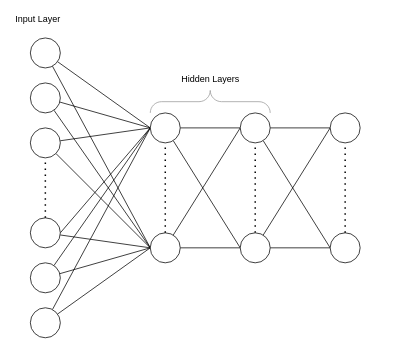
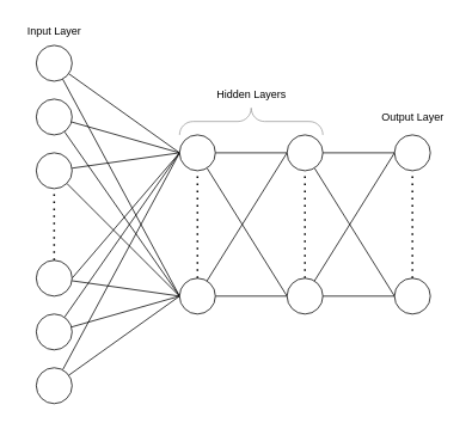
  <mxCell id="0" />
  <mxCell id="1" parent="0" />
  <mxCell id="2" style="rounded=0;orthogonalLoop=1;jettySize=auto;html=1;entryX=0;entryY=0.5;entryDx=0;entryDy=0;endArrow=none;endFill=0;" parent="1" source="4" target="26" edge="1"><mxGeometry relative="1" as="geometry" /></mxCell>
  <mxCell id="3" style="edgeStyle=none;rounded=0;orthogonalLoop=1;jettySize=auto;html=1;entryX=0;entryY=0.5;entryDx=0;entryDy=0;endArrow=none;endFill=0;" parent="1" source="4" target="23" edge="1"><mxGeometry relative="1" as="geometry" /></mxCell>
  <mxCell id="4" value="" style="ellipse;whiteSpace=wrap;html=1;aspect=fixed;" parent="1" vertex="1"><mxGeometry x="40" y="50" width="40" height="40" as="geometry" /></mxCell>
  <mxCell id="5" value="" style="edgeStyle=none;rounded=0;orthogonalLoop=1;jettySize=auto;html=1;endArrow=none;endFill=0;entryX=0;entryY=0.5;entryDx=0;entryDy=0;" parent="1" source="7" target="26" edge="1"><mxGeometry relative="1" as="geometry" /></mxCell>
  <mxCell id="6" style="edgeStyle=none;rounded=0;orthogonalLoop=1;jettySize=auto;html=1;entryX=0;entryY=0.5;entryDx=0;entryDy=0;endArrow=none;endFill=0;" parent="1" source="7" target="23" edge="1"><mxGeometry relative="1" as="geometry" /></mxCell>
  <mxCell id="7" value="" style="ellipse;whiteSpace=wrap;html=1;aspect=fixed;" parent="1" vertex="1"><mxGeometry x="40" y="110" width="40" height="40" as="geometry" /></mxCell>
  <mxCell id="8" style="edgeStyle=none;rounded=0;orthogonalLoop=1;jettySize=auto;html=1;entryX=0;entryY=0.5;entryDx=0;entryDy=0;endArrow=none;endFill=0;" parent="1" source="10" target="26" edge="1"><mxGeometry relative="1" as="geometry" /></mxCell>
  <mxCell id="9" style="edgeStyle=none;rounded=0;orthogonalLoop=1;jettySize=auto;html=1;entryX=0;entryY=0.5;entryDx=0;entryDy=0;endArrow=none;endFill=0;" parent="1" source="10" target="23" edge="1"><mxGeometry relative="1" as="geometry" /></mxCell>
  <mxCell id="10" value="" style="ellipse;whiteSpace=wrap;html=1;aspect=fixed;" parent="1" vertex="1"><mxGeometry x="40" y="170" width="40" height="40" as="geometry" /></mxCell>
  <mxCell id="11" style="edgeStyle=none;rounded=0;orthogonalLoop=1;jettySize=auto;html=1;entryX=0;entryY=0.5;entryDx=0;entryDy=0;endArrow=none;endFill=0;" parent="1" source="13" target="26" edge="1"><mxGeometry relative="1" as="geometry" /></mxCell>
  <mxCell id="12" style="edgeStyle=none;rounded=0;orthogonalLoop=1;jettySize=auto;html=1;endArrow=none;endFill=0;entryX=0;entryY=0.5;entryDx=0;entryDy=0;" parent="1" source="13" target="23" edge="1"><mxGeometry relative="1" as="geometry"><mxPoint x="240" y="370" as="targetPoint" /></mxGeometry></mxCell>
  <mxCell id="13" value="" style="ellipse;whiteSpace=wrap;html=1;aspect=fixed;" parent="1" vertex="1"><mxGeometry x="40" y="350" width="40" height="40" as="geometry" /></mxCell>
  <mxCell id="14" style="edgeStyle=none;rounded=0;orthogonalLoop=1;jettySize=auto;html=1;exitX=1;exitY=0.5;exitDx=0;exitDy=0;endArrow=none;endFill=0;entryX=0;entryY=0.5;entryDx=0;entryDy=0;" parent="1" source="16" target="26" edge="1"><mxGeometry relative="1" as="geometry"><mxPoint x="140" y="130" as="targetPoint" /></mxGeometry></mxCell>
  <mxCell id="15" style="edgeStyle=none;rounded=0;orthogonalLoop=1;jettySize=auto;html=1;entryX=0;entryY=0.5;entryDx=0;entryDy=0;endArrow=none;endFill=0;" parent="1" source="16" target="23" edge="1"><mxGeometry relative="1" as="geometry" /></mxCell>
  <mxCell id="16" value="" style="ellipse;whiteSpace=wrap;html=1;aspect=fixed;" parent="1" vertex="1"><mxGeometry x="40" y="290" width="40" height="40" as="geometry" /></mxCell>
  <mxCell id="17" style="edgeStyle=none;rounded=0;orthogonalLoop=1;jettySize=auto;html=1;endArrow=none;endFill=0;entryX=0;entryY=0.5;entryDx=0;entryDy=0;" parent="1" source="19" target="26" edge="1"><mxGeometry relative="1" as="geometry"><mxPoint x="240" y="130" as="targetPoint" /></mxGeometry></mxCell>
  <mxCell id="18" style="edgeStyle=none;rounded=0;orthogonalLoop=1;jettySize=auto;html=1;entryX=0;entryY=0.5;entryDx=0;entryDy=0;endArrow=none;endFill=0;" parent="1" source="19" target="23" edge="1"><mxGeometry relative="1" as="geometry" /></mxCell>
  <mxCell id="19" value="" style="ellipse;whiteSpace=wrap;html=1;aspect=fixed;" parent="1" vertex="1"><mxGeometry x="40" y="410" width="40" height="40" as="geometry" /></mxCell>
  <mxCell id="20" value="" style="endArrow=none;dashed=1;html=1;dashPattern=1 3;strokeWidth=2;rounded=0;exitX=0.5;exitY=0;exitDx=0;exitDy=0;" parent="1" source="16" edge="1"><mxGeometry width="50" height="50" relative="1" as="geometry"><mxPoint x="10" y="260" as="sourcePoint" /><mxPoint x="60" y="210" as="targetPoint" /></mxGeometry></mxCell>
  <mxCell id="21" style="edgeStyle=none;rounded=0;orthogonalLoop=1;jettySize=auto;html=1;entryX=0;entryY=0.5;entryDx=0;entryDy=0;endArrow=none;endFill=0;" parent="1" source="23" target="30" edge="1"><mxGeometry relative="1" as="geometry" /></mxCell>
  <mxCell id="22" value="" style="edgeStyle=none;rounded=0;orthogonalLoop=1;jettySize=auto;html=1;endArrow=none;endFill=0;" parent="1" source="23" target="34" edge="1"><mxGeometry relative="1" as="geometry" /></mxCell>
  <mxCell id="23" value="" style="ellipse;whiteSpace=wrap;html=1;aspect=fixed;" parent="1" vertex="1"><mxGeometry x="200" y="310" width="40" height="40" as="geometry" /></mxCell>
  <mxCell id="24" style="edgeStyle=none;rounded=0;orthogonalLoop=1;jettySize=auto;html=1;entryX=0;entryY=0.5;entryDx=0;entryDy=0;endArrow=none;endFill=0;" parent="1" source="26" target="30" edge="1"><mxGeometry relative="1" as="geometry" /></mxCell>
  <mxCell id="25" style="edgeStyle=none;rounded=0;orthogonalLoop=1;jettySize=auto;html=1;entryX=0;entryY=0.5;entryDx=0;entryDy=0;endArrow=none;endFill=0;" parent="1" source="26" target="34" edge="1"><mxGeometry relative="1" as="geometry" /></mxCell>
  <mxCell id="26" value="" style="ellipse;whiteSpace=wrap;html=1;aspect=fixed;" parent="1" vertex="1"><mxGeometry x="200" y="150" width="40" height="40" as="geometry" /></mxCell>
  <mxCell id="27" value="" style="endArrow=none;dashed=1;html=1;dashPattern=1 3;strokeWidth=2;rounded=0;entryX=0.5;entryY=1;entryDx=0;entryDy=0;exitX=0.5;exitY=0;exitDx=0;exitDy=0;" parent="1" source="23" target="26" edge="1"><mxGeometry width="50" height="50" relative="1" as="geometry"><mxPoint x="180" y="230" as="sourcePoint" /><mxPoint x="230" y="180" as="targetPoint" /></mxGeometry></mxCell>
  <mxCell id="28" value="" style="edgeStyle=none;rounded=0;orthogonalLoop=1;jettySize=auto;html=1;endArrow=none;endFill=0;" parent="1" source="30" target="35" edge="1"><mxGeometry relative="1" as="geometry" /></mxCell>
  <mxCell id="29" style="edgeStyle=none;rounded=0;orthogonalLoop=1;jettySize=auto;html=1;entryX=0;entryY=0.5;entryDx=0;entryDy=0;endArrow=none;endFill=0;" parent="1" source="30" target="36" edge="1"><mxGeometry relative="1" as="geometry" /></mxCell>
  <mxCell id="30" value="" style="ellipse;whiteSpace=wrap;html=1;aspect=fixed;" parent="1" vertex="1"><mxGeometry x="320" y="150" width="40" height="40" as="geometry" /></mxCell>
  <mxCell id="31" value="" style="endArrow=none;dashed=1;html=1;dashPattern=1 3;strokeWidth=2;rounded=0;entryX=0.5;entryY=1;entryDx=0;entryDy=0;exitX=0.5;exitY=0;exitDx=0;exitDy=0;" parent="1" source="34" target="30" edge="1"><mxGeometry width="50" height="50" relative="1" as="geometry"><mxPoint x="300" y="230" as="sourcePoint" /><mxPoint x="350" y="180" as="targetPoint" /></mxGeometry></mxCell>
  <mxCell id="32" value="" style="edgeStyle=none;rounded=0;orthogonalLoop=1;jettySize=auto;html=1;endArrow=none;endFill=0;" parent="1" source="34" target="36" edge="1"><mxGeometry relative="1" as="geometry" /></mxCell>
  <mxCell id="33" style="edgeStyle=none;rounded=0;orthogonalLoop=1;jettySize=auto;html=1;entryX=0;entryY=0.5;entryDx=0;entryDy=0;endArrow=none;endFill=0;" parent="1" source="34" target="35" edge="1"><mxGeometry relative="1" as="geometry" /></mxCell>
  <mxCell id="34" value="" style="ellipse;whiteSpace=wrap;html=1;aspect=fixed;" parent="1" vertex="1"><mxGeometry x="320" y="310" width="40" height="40" as="geometry" /></mxCell>
  <mxCell id="35" value="" style="ellipse;whiteSpace=wrap;html=1;aspect=fixed;" parent="1" vertex="1"><mxGeometry x="440" y="150" width="40" height="40" as="geometry" /></mxCell>
  <mxCell id="36" value="" style="ellipse;whiteSpace=wrap;html=1;aspect=fixed;" parent="1" vertex="1"><mxGeometry x="440" y="310" width="40" height="40" as="geometry" /></mxCell>
  <mxCell id="37" value="" style="endArrow=none;dashed=1;html=1;dashPattern=1 3;strokeWidth=2;rounded=0;entryX=0.5;entryY=1;entryDx=0;entryDy=0;exitX=0.5;exitY=0;exitDx=0;exitDy=0;" parent="1" source="36" target="35" edge="1"><mxGeometry width="50" height="50" relative="1" as="geometry"><mxPoint x="420" y="230" as="sourcePoint" /><mxPoint x="470" y="180" as="targetPoint" /></mxGeometry></mxCell>
  <mxCell id="38" value="Hidden Layers" style="text;html=1;align=center;verticalAlign=middle;resizable=0;points=[];autosize=1;strokeColor=none;fillColor=none;" vertex="1" parent="1"><mxGeometry x="230" y="90" width="100" height="30" as="geometry" /></mxCell>
  <mxCell id="39" value="" style="verticalLabelPosition=bottom;shadow=0;dashed=0;align=center;html=1;verticalAlign=top;strokeWidth=1;shape=mxgraph.mockup.markup.curlyBrace;strokeColor=#999999;rotation=0;" vertex="1" parent="1"><mxGeometry x="200" y="120" width="160" height="30" as="geometry" /></mxCell>
- <mxCell id="40" value="Input Layer" style="text;html=1;align=center;verticalAlign=middle;resizable=0;points=[];autosize=1;strokeColor=none;fillColor=none;" vertex="1" parent="1"><mxGeometry x="10" y="10" width="80" height="30" as="geometry" /></mxCell>
+ <mxCell id="40" value="Input Layer" style="text;html=1;align=center;verticalAlign=middle;resizable=0;points=[];autosize=1;strokeColor=none;fillColor=none;" vertex="1" parent="1"><mxGeometry x="20" y="20" width="80" height="30" as="geometry" /></mxCell>
+ <mxCell id="41" value="Output Layer" style="text;html=1;align=center;verticalAlign=middle;resizable=0;points=[];autosize=1;strokeColor=none;fillColor=none;" vertex="1" parent="1"><mxGeometry x="415" y="115" width="90" height="30" as="geometry" /></mxCell>
